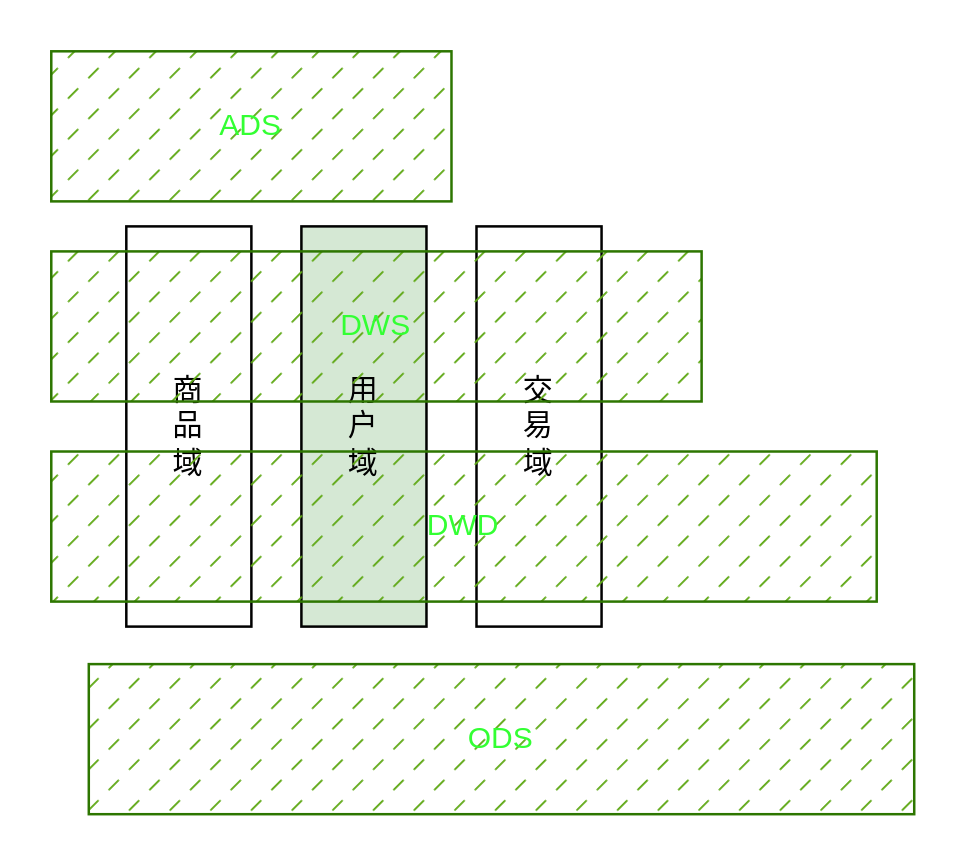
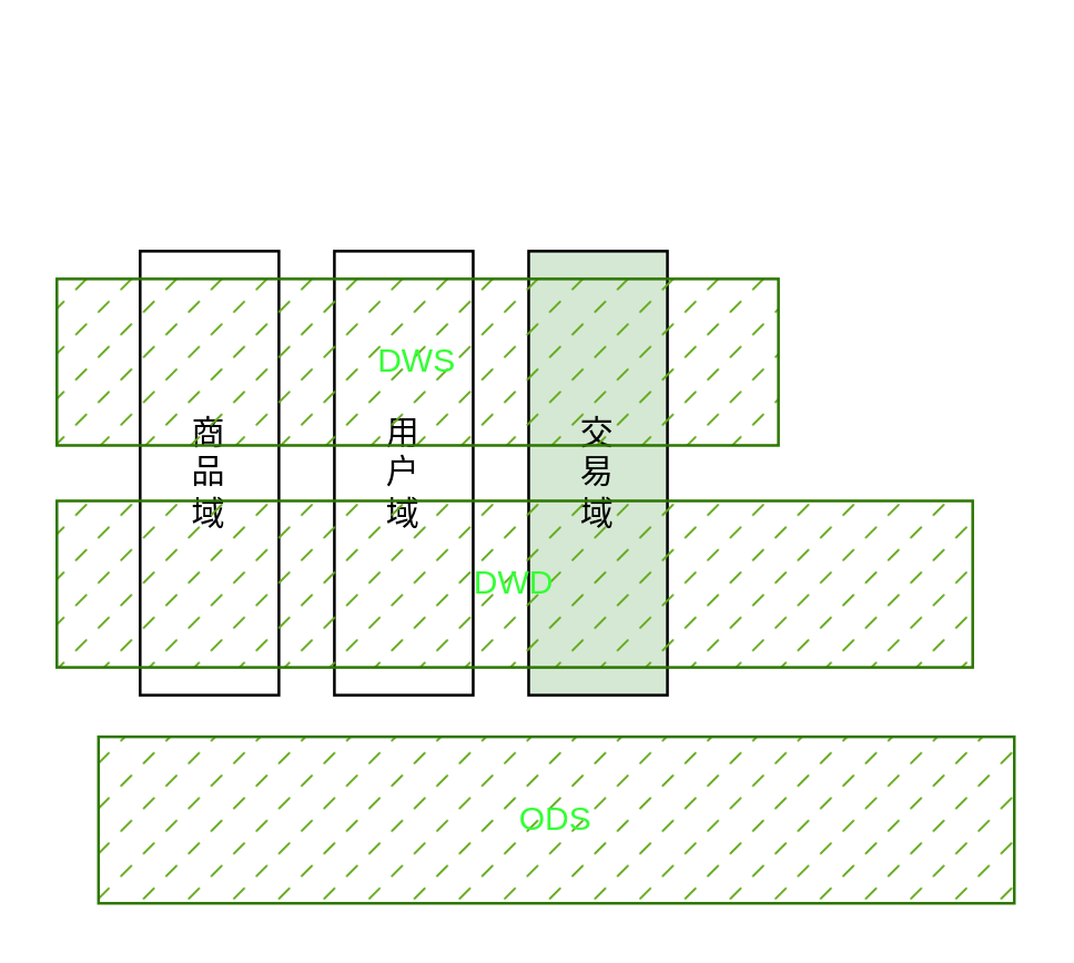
  <mxCell id="0" />
  <mxCell id="1" parent="0" />
  <mxCell id="2" value="ODS" style="rounded=0;whiteSpace=wrap;html=1;fillColor=#60a917;fontColor=#33FF33;strokeColor=#2D7600;fillStyle=dashed;" vertex="1" parent="1"><mxGeometry x="35" y="265" width="330" height="60" as="geometry" /></mxCell>
  <mxCell id="3" value="商&lt;br&gt;品&lt;br&gt;域" style="rounded=0;whiteSpace=wrap;html=1;" vertex="1" parent="1"><mxGeometry x="50" y="90" width="50" height="160" as="geometry" /></mxCell>
- <mxCell id="4" value="用&lt;br&gt;户&lt;br&gt;域" style="rounded=0;whiteSpace=wrap;html=1;fillColor=#d5e8d4;" vertex="1" parent="1"><mxGeometry x="120" y="90" width="50" height="160" as="geometry" /></mxCell>
- <mxCell id="5" value="交&lt;br&gt;易&lt;br&gt;域" style="rounded=0;whiteSpace=wrap;html=1;" vertex="1" parent="1"><mxGeometry x="190" y="90" width="50" height="160" as="geometry" /></mxCell>
+ <mxCell id="4" value="用&lt;br&gt;户&lt;br&gt;域" style="rounded=0;whiteSpace=wrap;html=1;" vertex="1" parent="1"><mxGeometry x="120" y="90" width="50" height="160" as="geometry" /></mxCell>
+ <mxCell id="5" value="交&lt;br&gt;易&lt;br&gt;域" style="rounded=0;whiteSpace=wrap;html=1;fillColor=#d5e8d4;" vertex="1" parent="1"><mxGeometry x="190" y="90" width="50" height="160" as="geometry" /></mxCell>
  <mxCell id="6" value="DWD" style="rounded=0;whiteSpace=wrap;html=1;fillStyle=dashed;fillColor=#60a917;fontColor=#33FF33;strokeColor=#2D7600;" vertex="1" parent="1"><mxGeometry x="20" y="180" width="330" height="60" as="geometry" /></mxCell>
  <mxCell id="7" value="DWS" style="rounded=0;whiteSpace=wrap;html=1;fillStyle=dashed;fillColor=#60a917;fontColor=#33FF33;strokeColor=#2D7600;" vertex="1" parent="1"><mxGeometry x="20" y="100" width="260" height="60" as="geometry" /></mxCell>
- <mxCell id="8" value="ADS" style="rounded=0;whiteSpace=wrap;html=1;fillStyle=dashed;fillColor=#60a917;fontColor=#33FF33;strokeColor=#2D7600;" vertex="1" parent="1"><mxGeometry x="20" y="20" width="160" height="60" as="geometry" /></mxCell>
